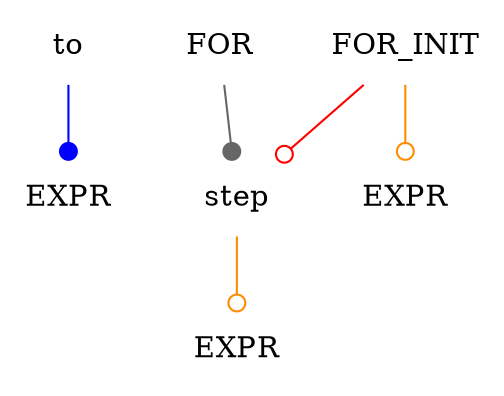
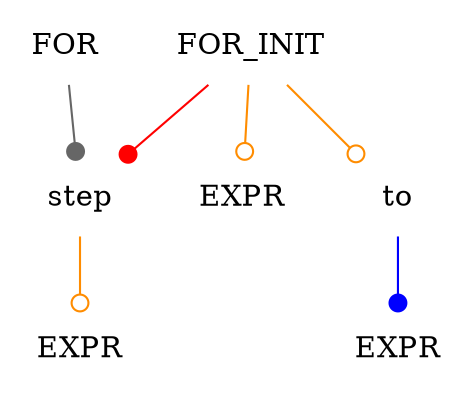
  digraph {
    ordering=out
    node [color=red shape=plaintext]
    edge [arrowhead=odot color=darkorange]
    n1 [label=EXPR]
    n2 [label=EXPR]
    FOR
    step
    FOR_INIT [color=gray40]
    EXPR [color=gray40]
    to [color=gray40]
    FOR -> step [arrowhead=dot color=gray40]
    step -> n2
-   FOR_INIT -> step [color=red]
+   FOR_INIT -> step [arrowhead=dot color=red]
    FOR_INIT -> EXPR
+   FOR_INIT -> to
    to -> n1 [arrowhead=dot color=blue]
  }
